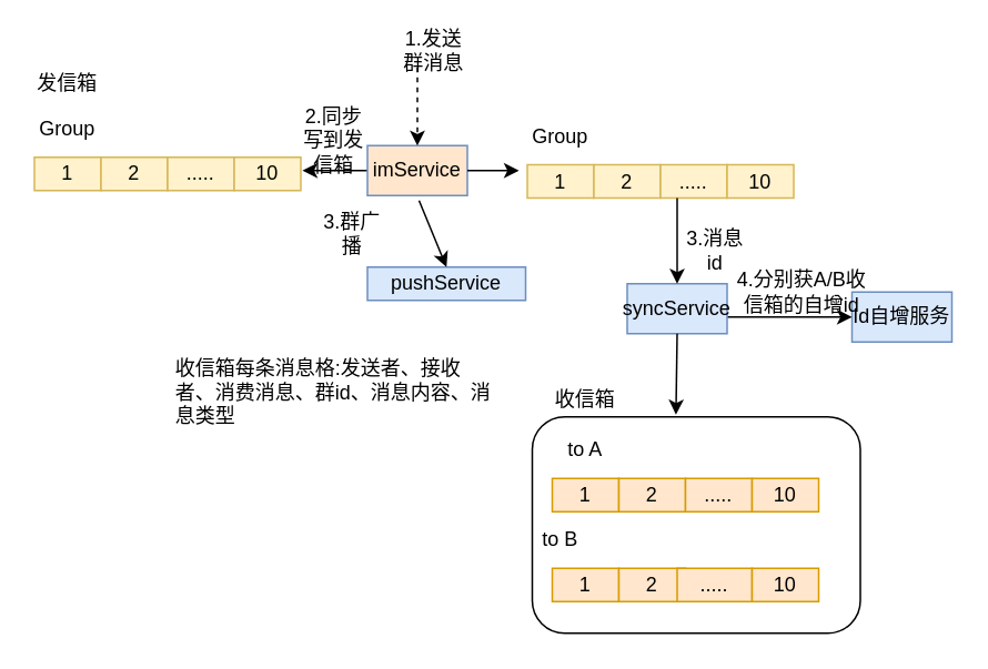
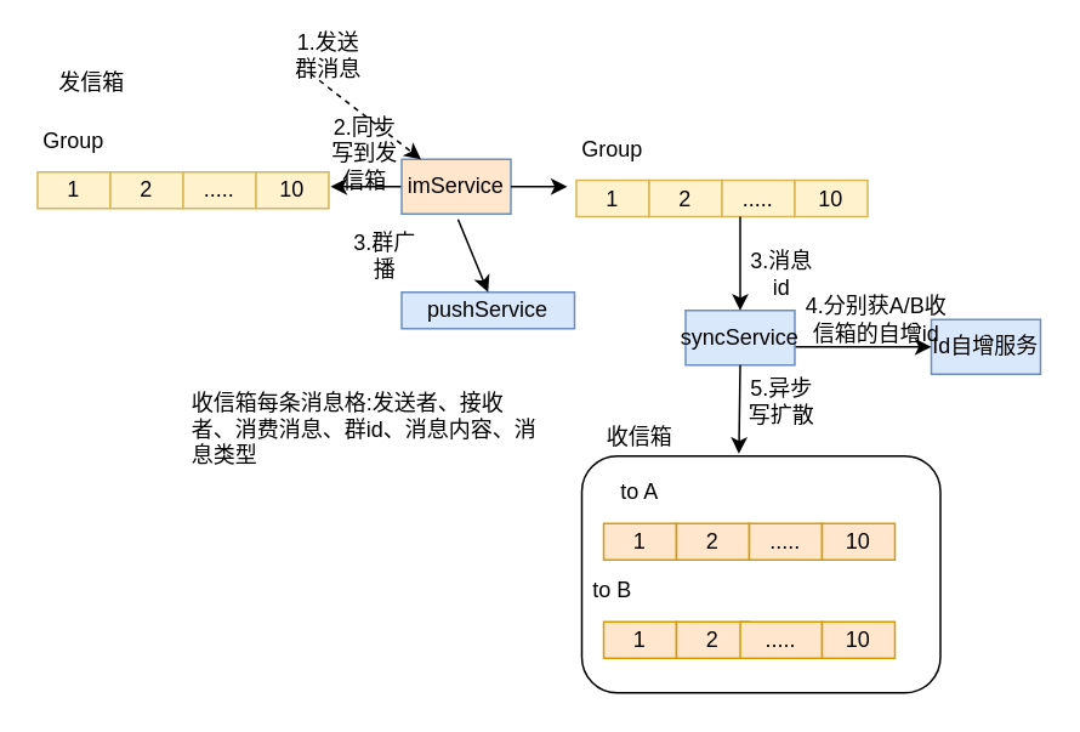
  <mxCell id="0" />
  <mxCell id="1" parent="0" />
  <mxCell id="2" value="" style="rounded=1;whiteSpace=wrap;html=1;" parent="1" vertex="1"><mxGeometry x="319" y="250" width="197" height="130" as="geometry" /></mxCell>
  <mxCell id="3" value="1" style="rounded=0;whiteSpace=wrap;html=1;fillColor=#fff2cc;strokeColor=#d6b656;" parent="1" vertex="1"><mxGeometry x="20" y="94" width="40" height="20" as="geometry" /></mxCell>
  <mxCell id="4" value="2" style="rounded=0;whiteSpace=wrap;html=1;fillColor=#fff2cc;strokeColor=#d6b656;" parent="1" vertex="1"><mxGeometry x="60" y="94" width="40" height="20" as="geometry" /></mxCell>
  <mxCell id="5" value="....." style="rounded=0;whiteSpace=wrap;html=1;fillColor=#fff2cc;strokeColor=#d6b656;" parent="1" vertex="1"><mxGeometry x="100" y="94" width="40" height="20" as="geometry" /></mxCell>
  <mxCell id="6" value="10" style="rounded=0;whiteSpace=wrap;html=1;fillColor=#fff2cc;strokeColor=#d6b656;" parent="1" vertex="1"><mxGeometry x="140" y="94" width="40" height="20" as="geometry" /></mxCell>
  <mxCell id="7" value="Group" style="text;html=1;strokeColor=none;fillColor=none;align=center;verticalAlign=middle;whiteSpace=wrap;rounded=0;" parent="1" vertex="1"><mxGeometry x="20" y="67" width="40" height="20" as="geometry" /></mxCell>
  <mxCell id="8" value="1" style="rounded=0;whiteSpace=wrap;html=1;fillColor=#ffe6cc;strokeColor=#d79b00;" parent="1" vertex="1"><mxGeometry x="331" y="287" width="40" height="20" as="geometry" /></mxCell>
  <mxCell id="9" value="2" style="rounded=0;whiteSpace=wrap;html=1;fillColor=#ffe6cc;strokeColor=#d79b00;" parent="1" vertex="1"><mxGeometry x="371" y="287" width="40" height="20" as="geometry" /></mxCell>
  <mxCell id="10" value="....." style="rounded=0;whiteSpace=wrap;html=1;fillColor=#ffe6cc;strokeColor=#d79b00;" parent="1" vertex="1"><mxGeometry x="411" y="287" width="40" height="20" as="geometry" /></mxCell>
  <mxCell id="11" value="10" style="rounded=0;whiteSpace=wrap;html=1;fillColor=#ffe6cc;strokeColor=#d79b00;" parent="1" vertex="1"><mxGeometry x="451" y="287" width="40" height="20" as="geometry" /></mxCell>
  <mxCell id="12" value="to A" style="text;html=1;strokeColor=none;fillColor=none;align=center;verticalAlign=middle;whiteSpace=wrap;rounded=0;" parent="1" vertex="1"><mxGeometry x="331" y="260" width="40" height="20" as="geometry" /></mxCell>
  <mxCell id="13" value="1" style="rounded=0;whiteSpace=wrap;html=1;fillColor=#ffe6cc;strokeColor=#d79b00;" parent="1" vertex="1"><mxGeometry x="331" y="341" width="40" height="20" as="geometry" /></mxCell>
  <mxCell id="14" value="2" style="rounded=0;whiteSpace=wrap;html=1;fillColor=#ffe6cc;strokeColor=#d79b00;" parent="1" vertex="1"><mxGeometry x="371" y="341" width="40" height="20" as="geometry" /></mxCell>
  <mxCell id="15" value="....." style="rounded=0;whiteSpace=wrap;html=1;fillColor=#ffe6cc;strokeColor=#d79b00;" parent="1" vertex="1"><mxGeometry x="406" y="341" width="45" height="20" as="geometry" /></mxCell>
  <mxCell id="16" value="10" style="rounded=0;whiteSpace=wrap;html=1;fillColor=#ffe6cc;strokeColor=#d79b00;" parent="1" vertex="1"><mxGeometry x="451" y="341" width="40" height="20" as="geometry" /></mxCell>
  <mxCell id="17" value="to B" style="text;html=1;strokeColor=none;fillColor=none;align=center;verticalAlign=middle;whiteSpace=wrap;rounded=0;" parent="1" vertex="1"><mxGeometry x="316" y="314" width="40" height="20" as="geometry" /></mxCell>
  <mxCell id="18" value="" style="endArrow=classic;html=1;exitX=0;exitY=0.5;exitDx=0;exitDy=0;" parent="1" source="19" edge="1"><mxGeometry width="50" height="50" relative="1" as="geometry"><mxPoint x="340" y="67" as="sourcePoint" /><mxPoint x="181" y="102" as="targetPoint" /></mxGeometry></mxCell>
  <mxCell id="19" value="imService" style="rounded=0;whiteSpace=wrap;html=1;fillColor=#ffe6cc;strokeColor=#6c8ebf;" parent="1" vertex="1"><mxGeometry x="220" y="87" width="60" height="30" as="geometry" /></mxCell>
  <mxCell id="20" value="" style="endArrow=classic;html=1;exitX=1;exitY=0.5;exitDx=0;exitDy=0;" parent="1" source="19" edge="1"><mxGeometry width="50" height="50" relative="1" as="geometry"><mxPoint x="290" y="112" as="sourcePoint" /><mxPoint x="311" y="102" as="targetPoint" /></mxGeometry></mxCell>
  <mxCell id="21" value="&lt;br&gt;收信箱每条消息格:发送者、接收者、消费消息、群id、消息内容、消息类型" style="text;html=1;strokeColor=none;fillColor=none;spacing=5;spacingTop=-20;whiteSpace=wrap;overflow=hidden;rounded=0;" parent="1" vertex="1"><mxGeometry x="100" y="210" width="203" height="67" as="geometry" /></mxCell>
  <mxCell id="22" value="Id自增服务" style="rounded=0;whiteSpace=wrap;html=1;fillColor=#dae8fc;strokeColor=#6c8ebf;" parent="1" vertex="1"><mxGeometry x="511" y="175" width="60" height="30" as="geometry" /></mxCell>
  <mxCell id="23" value="4.分别获A/B收信箱的自增id" style="text;html=1;strokeColor=none;fillColor=none;align=center;verticalAlign=middle;whiteSpace=wrap;rounded=0;" parent="1" vertex="1"><mxGeometry x="436" y="165" width="90" height="20" as="geometry" /></mxCell>
  <mxCell id="24" value="" style="endArrow=classic;html=1;exitX=1;exitY=0.5;exitDx=0;exitDy=0;" parent="1" target="22" edge="1"><mxGeometry width="50" height="50" relative="1" as="geometry"><mxPoint x="436" y="190" as="sourcePoint" /><mxPoint x="511" y="191" as="targetPoint" /></mxGeometry></mxCell>
  <mxCell id="25" value="收信箱" style="text;html=1;strokeColor=none;fillColor=none;align=center;verticalAlign=middle;whiteSpace=wrap;rounded=0;" parent="1" vertex="1"><mxGeometry x="331" y="230" width="40" height="20" as="geometry" /></mxCell>
- <mxCell id="26" value="发信箱" style="text;html=1;strokeColor=none;fillColor=none;align=center;verticalAlign=middle;whiteSpace=wrap;rounded=0;" parent="1" vertex="1"><mxGeometry x="20" y="40" width="40" height="20" as="geometry" /></mxCell>
+ <mxCell id="26" value="发信箱" style="text;html=1;strokeColor=none;fillColor=none;align=center;verticalAlign=middle;whiteSpace=wrap;rounded=0;" parent="1" vertex="1"><mxGeometry x="30" y="35" width="40" height="20" as="geometry" /></mxCell>
  <mxCell id="27" value="pushService" style="rounded=0;whiteSpace=wrap;html=1;fillColor=#dae8fc;strokeColor=#6c8ebf;" vertex="1" parent="1"><mxGeometry x="220" y="160" width="95" height="20" as="geometry" /></mxCell>
  <mxCell id="28" value="" style="endArrow=classic;html=1;entryX=0.5;entryY=0;entryDx=0;entryDy=0;" edge="1" parent="1" target="27"><mxGeometry width="50" height="50" relative="1" as="geometry"><mxPoint x="251" y="120" as="sourcePoint" /><mxPoint x="71" y="420" as="targetPoint" /></mxGeometry></mxCell>
  <mxCell id="29" value="3.群广播" style="text;html=1;strokeColor=none;fillColor=none;align=center;verticalAlign=middle;whiteSpace=wrap;rounded=0;" vertex="1" parent="1"><mxGeometry x="191" y="130" width="40" height="20" as="geometry" /></mxCell>
  <mxCell id="30" value="" style="endArrow=classic;html=1;exitX=0.25;exitY=1;exitDx=0;exitDy=0;dashed=1;" edge="1" parent="1" source="31" target="19"><mxGeometry width="50" height="50" relative="1" as="geometry"><mxPoint x="254" y="50" as="sourcePoint" /><mxPoint x="71" y="340" as="targetPoint" /></mxGeometry></mxCell>
- <mxCell id="31" value="1.发送群消息" style="text;html=1;strokeColor=none;fillColor=none;align=center;verticalAlign=middle;whiteSpace=wrap;rounded=0;" vertex="1" parent="1"><mxGeometry x="240" y="20" width="40" height="20" as="geometry" /></mxCell>
+ <mxCell id="31" value="1.发送群消息" style="text;html=1;strokeColor=none;fillColor=none;align=center;verticalAlign=middle;whiteSpace=wrap;rounded=0;" vertex="1" parent="1"><mxGeometry x="160" y="20" width="40" height="20" as="geometry" /></mxCell>
  <mxCell id="32" value="1" style="rounded=0;whiteSpace=wrap;html=1;fillColor=#fff2cc;strokeColor=#d6b656;" vertex="1" parent="1"><mxGeometry x="316" y="98.5" width="40" height="20" as="geometry" /></mxCell>
  <mxCell id="33" value="2" style="rounded=0;whiteSpace=wrap;html=1;fillColor=#fff2cc;strokeColor=#d6b656;" vertex="1" parent="1"><mxGeometry x="356" y="98.5" width="40" height="20" as="geometry" /></mxCell>
  <mxCell id="34" value="....." style="rounded=0;whiteSpace=wrap;html=1;fillColor=#fff2cc;strokeColor=#d6b656;" vertex="1" parent="1"><mxGeometry x="396" y="98.5" width="40" height="20" as="geometry" /></mxCell>
  <mxCell id="35" value="10" style="rounded=0;whiteSpace=wrap;html=1;fillColor=#fff2cc;strokeColor=#d6b656;" vertex="1" parent="1"><mxGeometry x="436" y="98.5" width="40" height="20" as="geometry" /></mxCell>
  <mxCell id="36" value="Group" style="text;html=1;strokeColor=none;fillColor=none;align=center;verticalAlign=middle;whiteSpace=wrap;rounded=0;" vertex="1" parent="1"><mxGeometry x="316" y="71.5" width="40" height="20" as="geometry" /></mxCell>
  <mxCell id="37" value="syncService" style="rounded=0;whiteSpace=wrap;html=1;fillColor=#dae8fc;strokeColor=#6c8ebf;" vertex="1" parent="1"><mxGeometry x="376" y="170" width="60" height="30" as="geometry" /></mxCell>
  <mxCell id="38" value="" style="endArrow=classic;html=1;exitX=0.25;exitY=1;exitDx=0;exitDy=0;" edge="1" parent="1" source="34"><mxGeometry width="50" height="50" relative="1" as="geometry"><mxPoint x="511" y="220" as="sourcePoint" /><mxPoint x="406" y="170" as="targetPoint" /></mxGeometry></mxCell>
  <mxCell id="39" value="" style="endArrow=classic;html=1;exitX=0.5;exitY=1;exitDx=0;exitDy=0;entryX=0.438;entryY=-0.01;entryDx=0;entryDy=0;entryPerimeter=0;" edge="1" parent="1" source="37" target="2"><mxGeometry width="50" height="50" relative="1" as="geometry"><mxPoint x="413" y="210" as="sourcePoint" /><mxPoint x="406" y="180" as="targetPoint" /></mxGeometry></mxCell>
  <mxCell id="40" value="3.消息id" style="text;html=1;strokeColor=none;fillColor=none;align=center;verticalAlign=middle;whiteSpace=wrap;rounded=0;" vertex="1" parent="1"><mxGeometry x="408.5" y="140" width="40" height="20" as="geometry" /></mxCell>
+ <mxCell id="41" value="5.异步写扩散" style="text;html=1;strokeColor=none;fillColor=none;align=center;verticalAlign=middle;whiteSpace=wrap;rounded=0;" vertex="1" parent="1"><mxGeometry x="408.5" y="210" width="40" height="20" as="geometry" /></mxCell>
  <mxCell id="42" value="2.同步写到发信箱" style="text;html=1;strokeColor=none;fillColor=none;align=center;verticalAlign=middle;whiteSpace=wrap;rounded=0;" vertex="1" parent="1"><mxGeometry x="180" y="74" width="40" height="20" as="geometry" /></mxCell>
